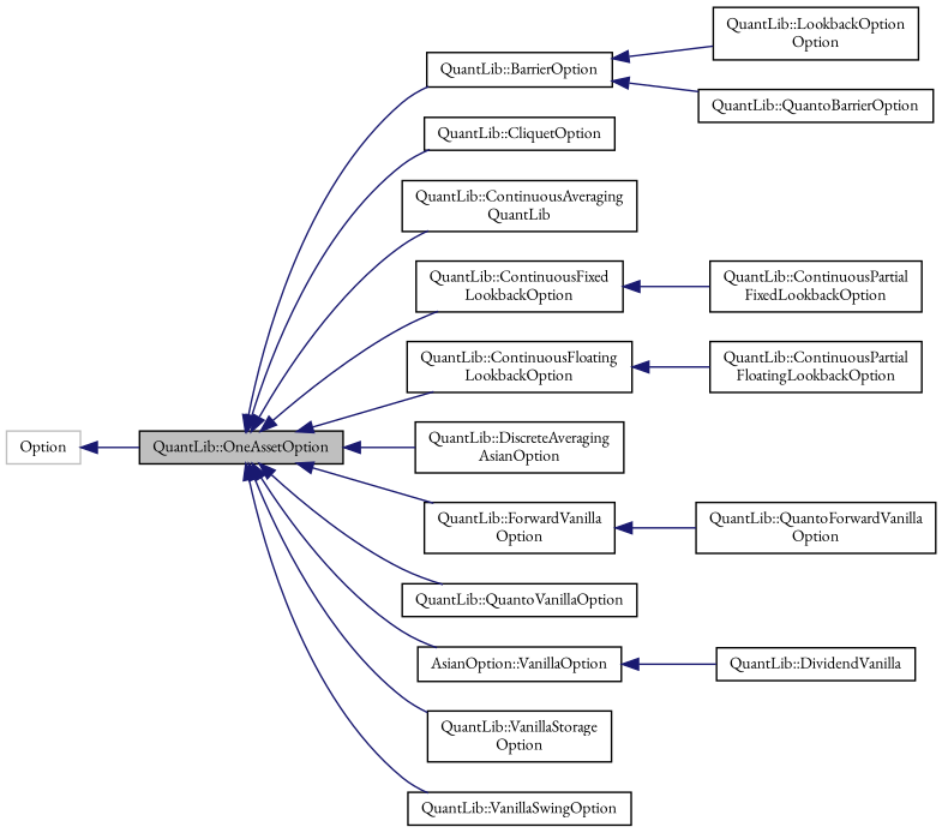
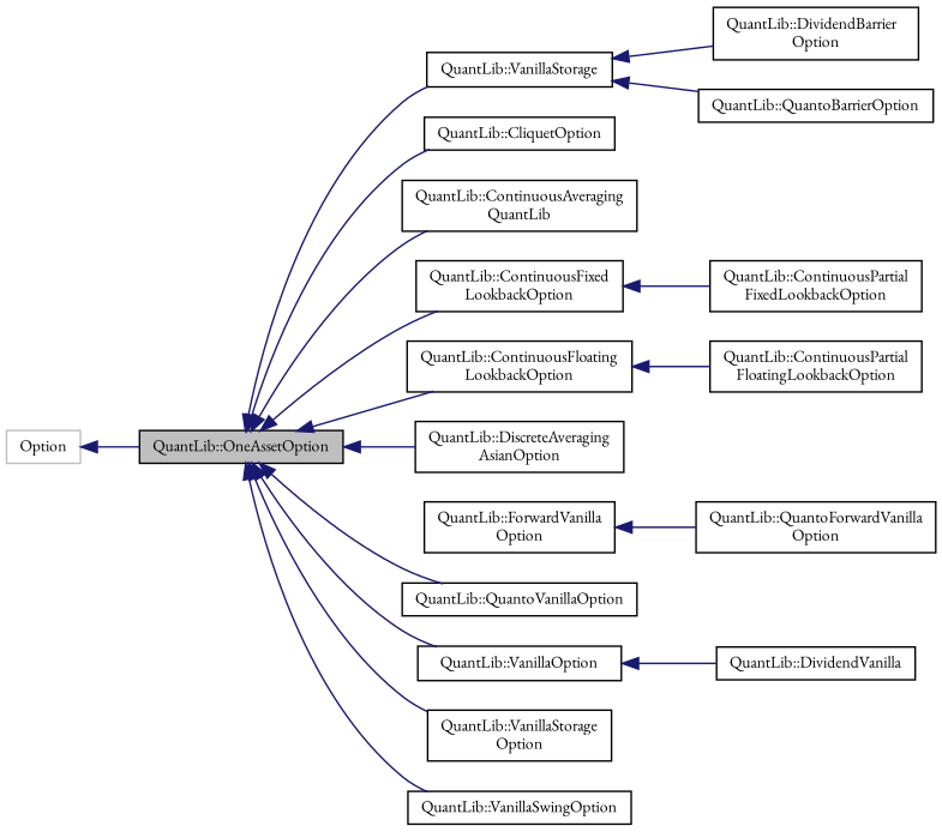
  digraph {
    fontname="EB Garamond"
    rankdir=LR
    node [color=black fillcolor=white fontname="EB Garamond" fontsize=10 shape=record style=filled]
    edge [color=midnightblue dir=back fontname="EB Garamond" fontsize=10 labelfontname=Helvetica labelfontsize=10 style=solid]
    n1 [fillcolor=grey75 fontcolor=black height=0.2 label="QuantLib::OneAssetOption" width=0.4]
-   n2 [height=0.2 label="QuantLib::BarrierOption" width=0.4]
+   n2 [height=0.2 label="QuantLib::VanillaStorage" width=0.4]
    n3 [height=0.2 label="QuantLib::CliquetOption" width=0.4]
    n4 [height=0.2 label="QuantLib::ContinuousAveraging\lQuantLib" width=0.4]
    n5 [height=0.2 label="QuantLib::ContinuousFixed\lLookbackOption" width=0.4]
    n6 [height=0.2 label="QuantLib::ContinuousFloating\lLookbackOption" width=0.4]
    n7 [height=0.2 label="QuantLib::DiscreteAveraging\lAsianOption" width=0.4]
    n8 [height=0.2 label="QuantLib::ForwardVanilla\lOption" width=0.4]
    n9 [height=0.2 label="QuantLib::QuantoVanillaOption" width=0.4]
-   n10 [height=0.2 label="AsianOption::VanillaOption" width=0.4]
+   n10 [height=0.2 label="QuantLib::VanillaOption" width=0.4]
    n11 [height=0.2 label="QuantLib::VanillaStorage\lOption" width=0.4]
    n12 [height=0.2 label="QuantLib::VanillaSwingOption" width=0.4]
-   n13 [height=0.2 label="QuantLib::LookbackOption\lOption" width=0.4]
+   n13 [height=0.2 label="QuantLib::DividendBarrier\lOption" width=0.4]
    n14 [height=0.2 label="QuantLib::QuantoBarrierOption" width=0.4]
    n15 [height=0.2 label="QuantLib::ContinuousPartial\lFixedLookbackOption" width=0.4]
    n16 [height=0.2 label="QuantLib::ContinuousPartial\lFloatingLookbackOption" width=0.4]
    n17 [height=0.2 label="QuantLib::QuantoForwardVanilla\lOption" width=0.4]
    n18 [height=0.2 label="QuantLib::DividendVanilla" width=0.4]
    n19 [color=grey75 height=0.2 label=Option width=0.4]
    n1 -> n2
    n1 -> n3
    n1 -> n4
    n1 -> n5
    n1 -> n6
    n1 -> n7
-   n1 -> n8
    n1 -> n9
    n1 -> n10
    n1 -> n11
    n1 -> n12
    n2 -> n13
    n2 -> n14
    n5 -> n15
    n6 -> n16
    n8 -> n17
    n10 -> n18
    n19 -> n1
  }
